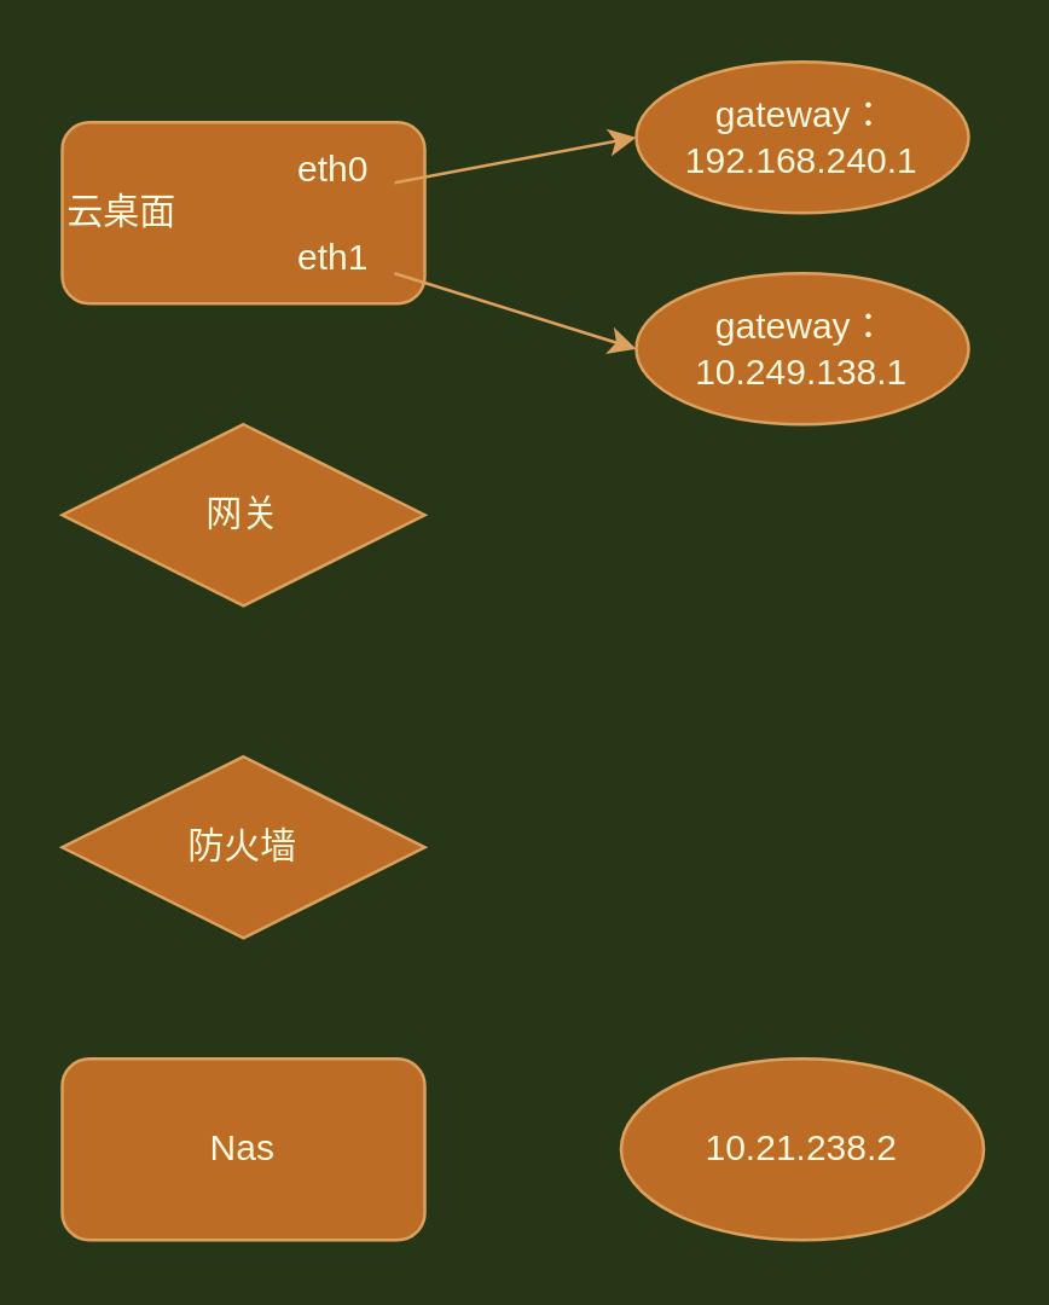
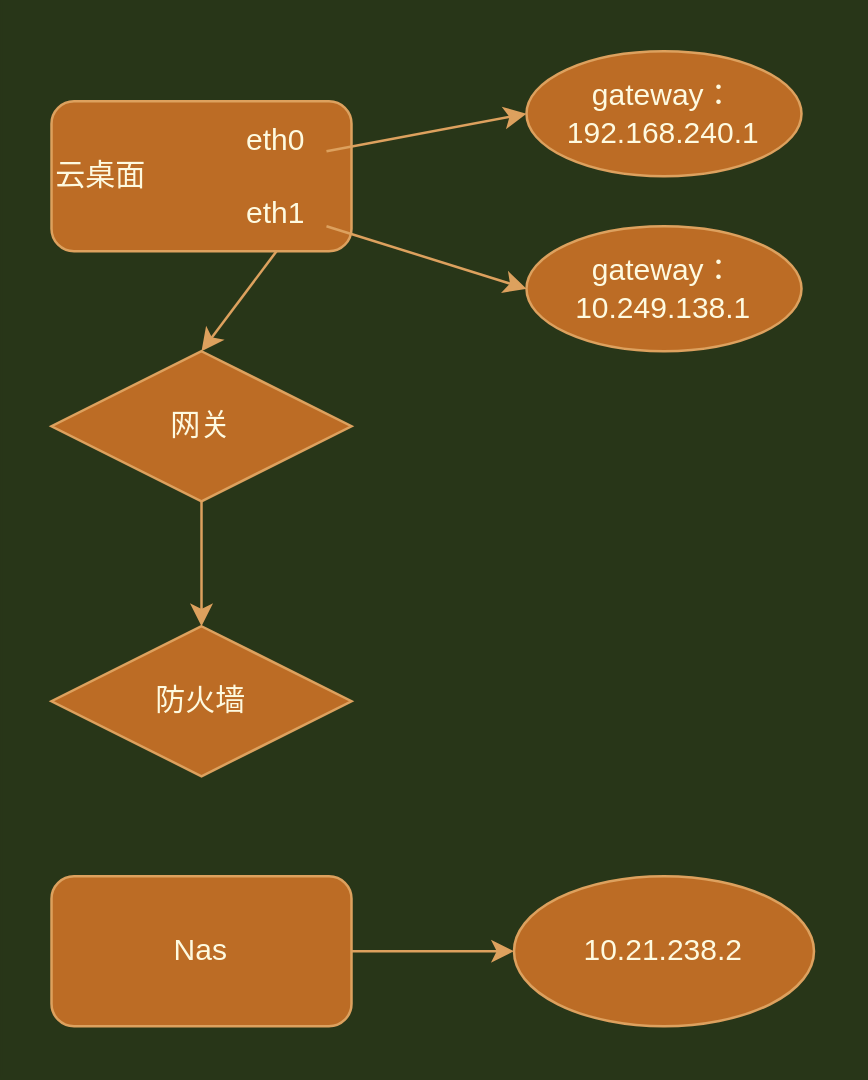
  <mxCell id="0" />
  <mxCell id="1" parent="0" />
  <mxCell id="2" value="云桌面" style="rounded=1;whiteSpace=wrap;html=1;align=left;fillColor=#BC6C25;strokeColor=#DDA15E;fontColor=#FEFAE0;" vertex="1" parent="1"><mxGeometry x="20" y="40" width="120" height="60" as="geometry" /></mxCell>
  <mxCell id="3" value="eth0&lt;br&gt;&lt;br&gt;eth1" style="text;html=1;strokeColor=none;fillColor=none;align=center;verticalAlign=middle;whiteSpace=wrap;rounded=0;fontColor=#FEFAE0;" vertex="1" parent="1"><mxGeometry x="90" y="60" width="40" height="20" as="geometry" /></mxCell>
  <mxCell id="4" value="" style="endArrow=classic;html=1;entryX=0;entryY=0.5;entryDx=0;entryDy=0;labelBackgroundColor=#283618;strokeColor=#DDA15E;fontColor=#FEFAE0;" edge="1" parent="1" target="5"><mxGeometry width="50" height="50" relative="1" as="geometry"><mxPoint x="130" y="60" as="sourcePoint" /><mxPoint x="210" y="50" as="targetPoint" /></mxGeometry></mxCell>
  <mxCell id="5" value="gateway：&lt;br&gt;192.168.240.1" style="ellipse;whiteSpace=wrap;html=1;fillColor=#BC6C25;strokeColor=#DDA15E;fontColor=#FEFAE0;" vertex="1" parent="1"><mxGeometry x="210" y="20" width="110" height="50" as="geometry" /></mxCell>
  <mxCell id="6" value="gateway：10.249.138.1" style="ellipse;whiteSpace=wrap;html=1;fillColor=#BC6C25;strokeColor=#DDA15E;fontColor=#FEFAE0;" vertex="1" parent="1"><mxGeometry x="210" y="90" width="110" height="50" as="geometry" /></mxCell>
  <mxCell id="7" value="" style="endArrow=classic;html=1;entryX=0;entryY=0.5;entryDx=0;entryDy=0;labelBackgroundColor=#283618;strokeColor=#DDA15E;fontColor=#FEFAE0;" edge="1" parent="1" target="6"><mxGeometry width="50" height="50" relative="1" as="geometry"><mxPoint x="130" y="90" as="sourcePoint" /><mxPoint x="210" y="80" as="targetPoint" /></mxGeometry></mxCell>
+ <mxCell id="8" value="" style="endArrow=classic;html=1;exitX=0.75;exitY=1;exitDx=0;exitDy=0;labelBackgroundColor=#283618;strokeColor=#DDA15E;fontColor=#FEFAE0;entryX=0.5;entryY=0;entryDx=0;entryDy=0;" edge="1" parent="1" source="2" target="10"><mxGeometry width="50" height="50" relative="1" as="geometry"><mxPoint x="-20" y="240" as="sourcePoint" /><mxPoint x="80" y="180" as="targetPoint" /></mxGeometry></mxCell>
+ <mxCell id="9" value="" style="edgeStyle=orthogonalEdgeStyle;rounded=0;orthogonalLoop=1;jettySize=auto;html=1;labelBackgroundColor=#283618;strokeColor=#DDA15E;fontColor=#FEFAE0;" edge="1" parent="1" source="10" target="11"><mxGeometry relative="1" as="geometry" /></mxCell>
  <mxCell id="10" value="网关" style="rhombus;whiteSpace=wrap;html=1;fillColor=#BC6C25;strokeColor=#DDA15E;fontColor=#FEFAE0;" vertex="1" parent="1"><mxGeometry x="20" y="140" width="120" height="60" as="geometry" /></mxCell>
  <mxCell id="11" value="防火墙" style="rhombus;whiteSpace=wrap;html=1;fillColor=#BC6C25;strokeColor=#DDA15E;fontColor=#FEFAE0;" vertex="1" parent="1"><mxGeometry x="20" y="250" width="120" height="60" as="geometry" /></mxCell>
+ <mxCell id="12" value="" style="edgeStyle=orthogonalEdgeStyle;curved=0;rounded=1;sketch=0;orthogonalLoop=1;jettySize=auto;html=1;fontColor=#FEFAE0;strokeColor=#DDA15E;fillColor=#BC6C25;" edge="1" parent="1" source="13" target="14"><mxGeometry relative="1" as="geometry" /></mxCell>
  <mxCell id="13" value="Nas" style="whiteSpace=wrap;html=1;rounded=1;fillColor=#BC6C25;strokeColor=#DDA15E;fontColor=#FEFAE0;" vertex="1" parent="1"><mxGeometry x="20" y="350" width="120" height="60" as="geometry" /></mxCell>
  <mxCell id="14" value="10.21.238.2" style="ellipse;whiteSpace=wrap;html=1;rounded=1;fontColor=#FEFAE0;strokeColor=#DDA15E;fillColor=#BC6C25;" vertex="1" parent="1"><mxGeometry x="205" y="350" width="120" height="60" as="geometry" /></mxCell>
